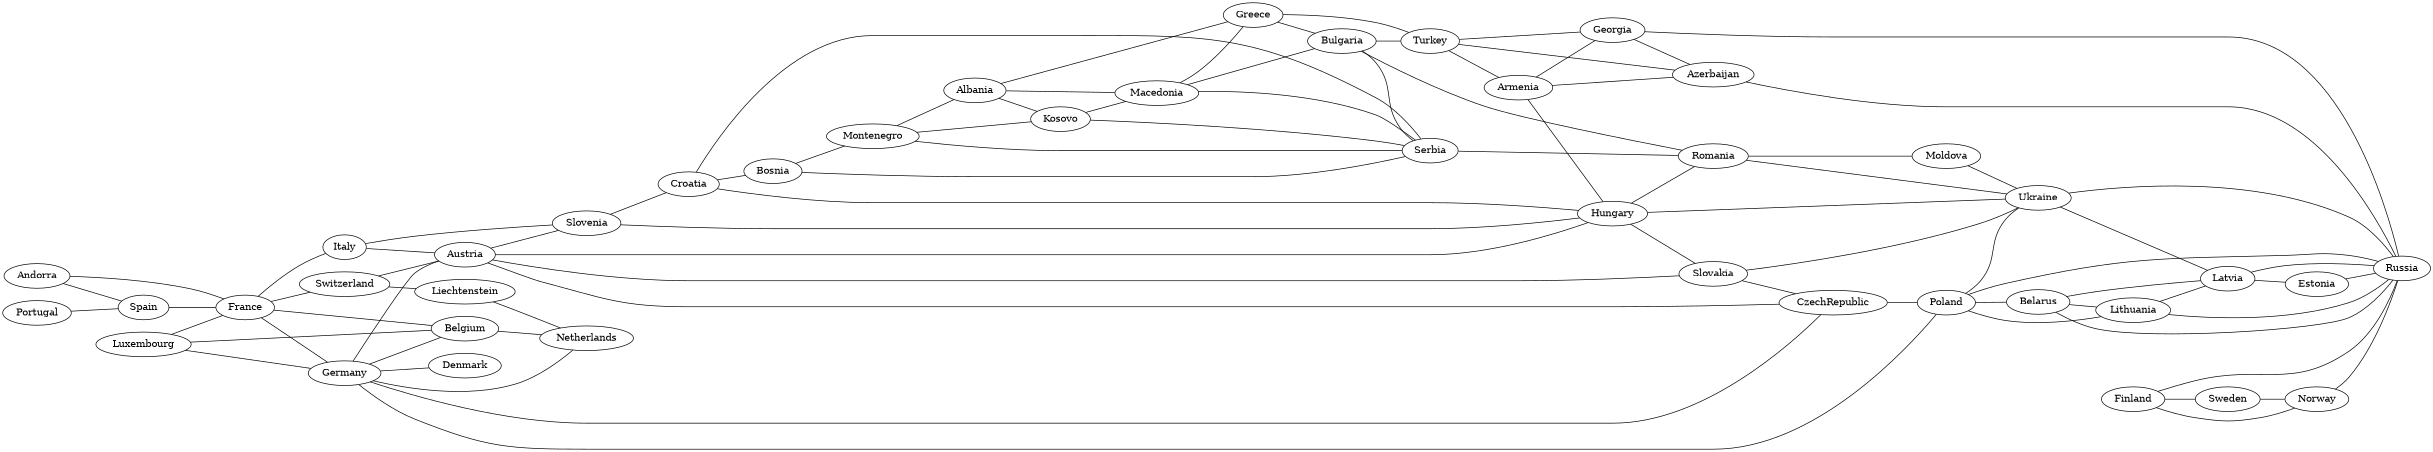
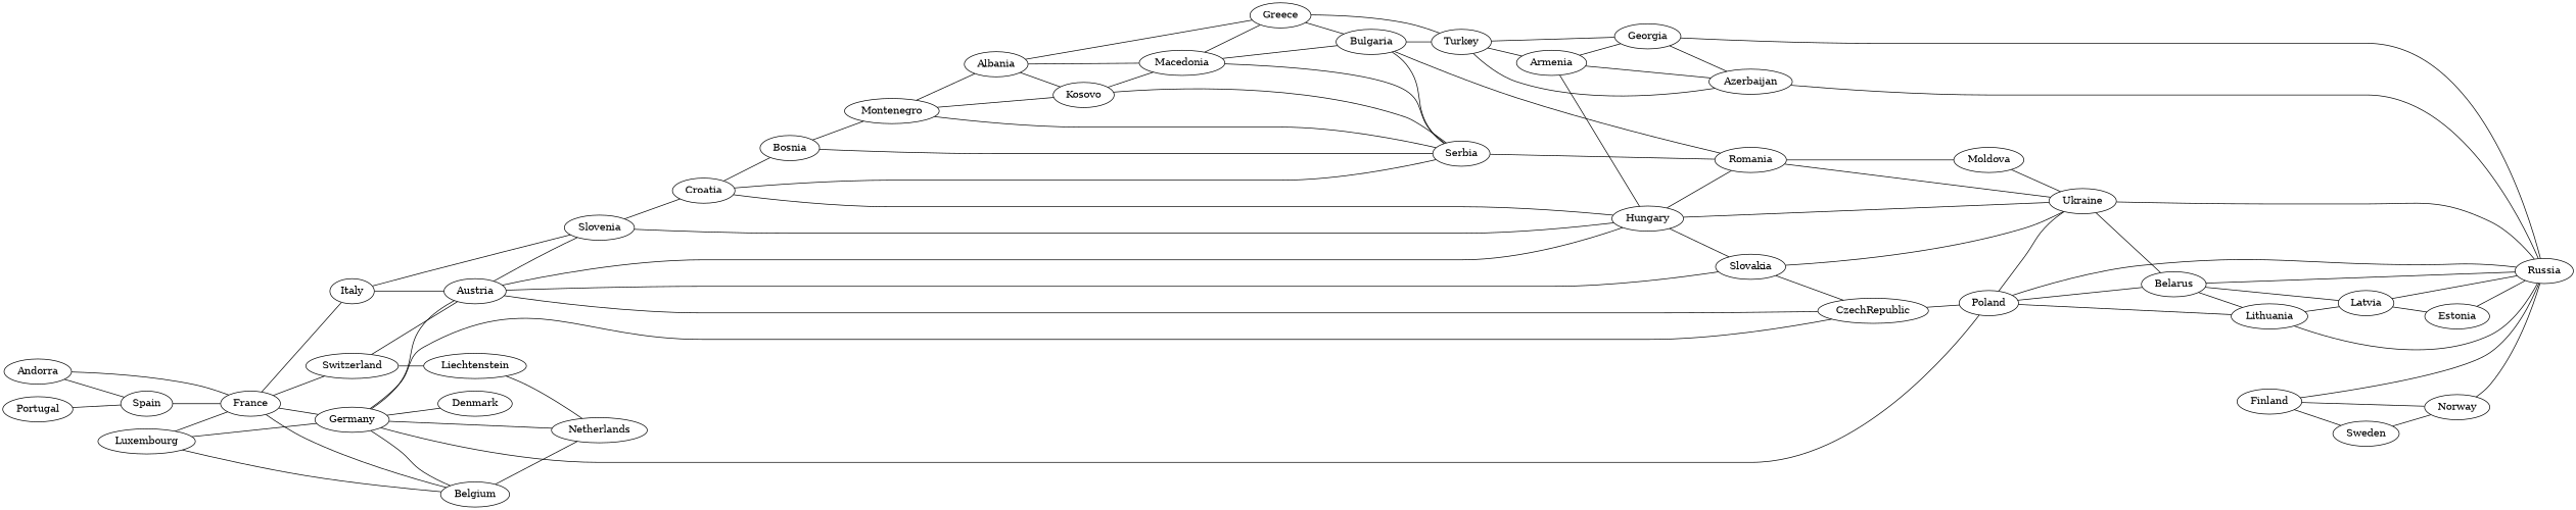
  graph {
    rankdir=LR
    Portugal
    Spain
    France
    Italy
    Switzerland
    Germany
    Belgium
    Slovenia
    Austria
    Liechtenstein
    Netherlands
    Denmark
    Poland
    CzechRepublic
    Hungary
    Croatia
    Slovakia
    Russia
    Ukraine
    Lithuania
    Belarus
    Romania
    Serbia
    Bosnia
    Latvia
    Moldova
    Montenegro
    Kosovo
    Albania
    Macedonia
    Greece
    Bulgaria
    Turkey
    Armenia
    Georgia
    Azerbaijan
    Estonia
    Finland
    Sweden
    Norway
    Andorra
    Luxembourg
    Portugal -- Spain
    Spain -- France
    France -- Italy
    France -- Switzerland
    France -- Germany
    France -- Belgium
    Italy -- Slovenia
    Italy -- Austria
    Switzerland -- Austria
    Switzerland -- Liechtenstein
    Germany -- Belgium
    Germany -- Austria
    Germany -- Netherlands
    Germany -- Denmark
    Germany -- Poland
    Germany -- CzechRepublic
    Belgium -- Netherlands
    Slovenia -- Hungary
    Slovenia -- Croatia
    Austria -- Slovenia
    Austria -- CzechRepublic
    Austria -- Hungary
    Austria -- Slovakia
    Liechtenstein -- Netherlands
    Poland -- Russia
    Poland -- Ukraine
    Poland -- Lithuania
    Poland -- Belarus
    CzechRepublic -- Poland
    Hungary -- Slovakia
    Hungary -- Ukraine
    Hungary -- Romania
    Croatia -- Hungary
    Croatia -- Serbia
    Croatia -- Bosnia
    Slovakia -- CzechRepublic
    Slovakia -- Ukraine
    Ukraine -- Russia
-   Ukraine -- Latvia
+   Ukraine -- Belarus
    Lithuania -- Russia
    Lithuania -- Latvia
    Belarus -- Russia
    Belarus -- Lithuania
    Belarus -- Latvia
    Romania -- Ukraine
    Romania -- Moldova
    Serbia -- Romania
    Bosnia -- Serbia
    Bosnia -- Montenegro
    Latvia -- Russia
    Latvia -- Estonia
    Moldova -- Ukraine
    Montenegro -- Serbia
    Montenegro -- Kosovo
    Montenegro -- Albania
    Kosovo -- Serbia
    Kosovo -- Macedonia
    Albania -- Kosovo
    Albania -- Macedonia
    Albania -- Greece
    Macedonia -- Serbia
    Macedonia -- Greece
    Macedonia -- Bulgaria
    Greece -- Bulgaria
    Greece -- Turkey
    Bulgaria -- Romania
    Bulgaria -- Serbia
    Bulgaria -- Turkey
    Turkey -- Armenia
    Turkey -- Georgia
    Turkey -- Azerbaijan
    Armenia -- Hungary
    Armenia -- Georgia
    Armenia -- Azerbaijan
    Georgia -- Russia
    Georgia -- Azerbaijan
    Azerbaijan -- Russia
    Estonia -- Russia
    Finland -- Russia
    Finland -- Sweden
    Finland -- Norway
    Sweden -- Norway
    Norway -- Russia
    Andorra -- Spain
    Andorra -- France
    Luxembourg -- France
    Luxembourg -- Germany
    Luxembourg -- Belgium
  }
